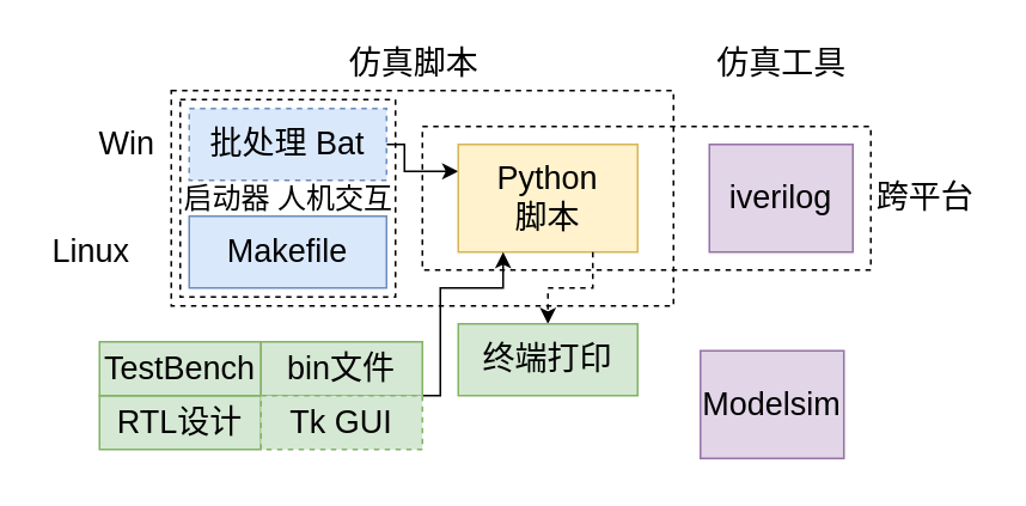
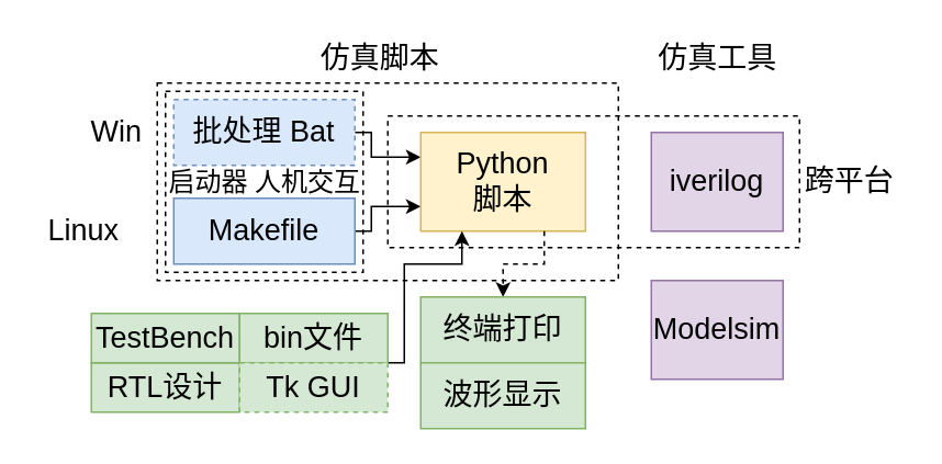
  <mxCell id="0" />
  <mxCell id="1" parent="0" />
  <mxCell id="2" value="" style="rounded=0;whiteSpace=wrap;html=1;fillColor=none;dashed=1;" parent="1" vertex="1"><mxGeometry x="100" y="55" width="120" height="110" as="geometry" /></mxCell>
  <mxCell id="3" value="" style="rounded=0;whiteSpace=wrap;html=1;dashed=1;fontSize=18;fillColor=none;" parent="1" vertex="1"><mxGeometry x="235" y="70" width="250" height="80" as="geometry" /></mxCell>
  <mxCell id="4" value="" style="rounded=0;whiteSpace=wrap;html=1;fontSize=18;fillColor=none;dashed=1;" parent="1" vertex="1"><mxGeometry x="95" y="50" width="280" height="120" as="geometry" /></mxCell>
  <mxCell id="5" value="仿真脚本" style="text;html=1;align=center;verticalAlign=middle;resizable=0;points=[];autosize=1;strokeColor=none;fillColor=none;fontSize=18;" parent="1" vertex="1"><mxGeometry x="185" y="20" width="90" height="30" as="geometry" /></mxCell>
  <mxCell id="6" value="仿真工具" style="text;html=1;align=center;verticalAlign=middle;resizable=0;points=[];autosize=1;strokeColor=none;fillColor=none;fontSize=18;" parent="1" vertex="1"><mxGeometry x="390" y="20" width="90" height="30" as="geometry" /></mxCell>
  <mxCell id="7" value="iverilog" style="whiteSpace=wrap;html=1;fontSize=18;fillColor=#e1d5e7;strokeColor=#9673a6;" parent="1" vertex="1"><mxGeometry x="395" y="80" width="80" height="60" as="geometry" /></mxCell>
  <mxCell id="8" style="edgeStyle=orthogonalEdgeStyle;rounded=0;orthogonalLoop=1;jettySize=auto;html=1;exitX=1;exitY=0.5;exitDx=0;exitDy=0;entryX=0;entryY=0.25;entryDx=0;entryDy=0;" parent="1" source="9" target="12" edge="1"><mxGeometry relative="1" as="geometry"><Array as="points"><mxPoint x="225" y="80" /><mxPoint x="225" y="95" /></Array></mxGeometry></mxCell>
  <mxCell id="9" value="批处理 Bat" style="whiteSpace=wrap;html=1;fontSize=18;fillColor=#dae8fc;strokeColor=#6c8ebf;dashed=1;" parent="1" vertex="1"><mxGeometry x="105" y="60" width="110" height="40" as="geometry" /></mxCell>
+ <mxCell id="10" style="edgeStyle=orthogonalEdgeStyle;rounded=0;orthogonalLoop=1;jettySize=auto;html=1;exitX=1;exitY=0.5;exitDx=0;exitDy=0;entryX=0;entryY=0.75;entryDx=0;entryDy=0;" parent="1" source="11" target="12" edge="1"><mxGeometry relative="1" as="geometry"><Array as="points"><mxPoint x="225" y="140" /><mxPoint x="225" y="125" /></Array></mxGeometry></mxCell>
  <mxCell id="11" value="Makefile" style="whiteSpace=wrap;html=1;fontSize=18;fillColor=#dae8fc;strokeColor=#6c8ebf;" parent="1" vertex="1"><mxGeometry x="105" y="120" width="110" height="40" as="geometry" /></mxCell>
  <mxCell id="12" value="Python&lt;br&gt;脚本" style="whiteSpace=wrap;html=1;fontSize=18;fillColor=#fff2cc;strokeColor=#d6b656;" parent="1" vertex="1"><mxGeometry x="255" y="80" width="100" height="60" as="geometry" /></mxCell>
  <mxCell id="13" value="Win" style="text;html=1;align=center;verticalAlign=middle;resizable=0;points=[];autosize=1;strokeColor=none;fillColor=none;fontSize=18;" parent="1" vertex="1"><mxGeometry x="45" y="65" width="50" height="30" as="geometry" /></mxCell>
  <mxCell id="14" value="Linux" style="text;html=1;align=center;verticalAlign=middle;resizable=0;points=[];autosize=1;strokeColor=none;fillColor=none;fontSize=18;" parent="1" vertex="1"><mxGeometry x="20" y="125" width="60" height="30" as="geometry" /></mxCell>
  <mxCell id="15" value="跨平台" style="text;html=1;align=center;verticalAlign=middle;resizable=0;points=[];autosize=1;strokeColor=none;fillColor=none;fontSize=18;" parent="1" vertex="1"><mxGeometry x="480" y="95" width="70" height="30" as="geometry" /></mxCell>
  <mxCell id="16" value="启动器 人机交互" style="text;html=1;align=center;verticalAlign=middle;resizable=0;points=[];autosize=1;strokeColor=none;fillColor=none;fontSize=16;" parent="1" vertex="1"><mxGeometry x="95" y="100" width="130" height="20" as="geometry" /></mxCell>
  <mxCell id="17" value="RTL设计" style="rounded=0;whiteSpace=wrap;html=1;fontSize=18;fillColor=#d5e8d4;strokeColor=#82b366;" parent="1" vertex="1"><mxGeometry x="55" y="220" width="90" height="30" as="geometry" /></mxCell>
  <mxCell id="18" value="TestBench" style="whiteSpace=wrap;html=1;fontSize=18;fillColor=#d5e8d4;strokeColor=#82b366;" parent="1" vertex="1"><mxGeometry x="55" y="190" width="90" height="30" as="geometry" /></mxCell>
  <mxCell id="19" style="edgeStyle=orthogonalEdgeStyle;rounded=0;orthogonalLoop=1;jettySize=auto;html=1;exitX=0.75;exitY=1;exitDx=0;exitDy=0;entryX=0.5;entryY=0;entryDx=0;entryDy=0;fontSize=18;dashed=1;" parent="1" source="12" target="20" edge="1"><mxGeometry relative="1" as="geometry"><Array as="points"><mxPoint x="330" y="160" /><mxPoint x="305" y="160" /></Array></mxGeometry></mxCell>
  <mxCell id="20" value="终端打印" style="rounded=0;whiteSpace=wrap;html=1;fontSize=18;fillColor=#d5e8d4;strokeColor=#82b366;" parent="1" vertex="1"><mxGeometry x="255" y="180" width="100" height="40" as="geometry" /></mxCell>
+ <mxCell id="21" value="波形显示" style="whiteSpace=wrap;html=1;fontSize=18;fillColor=#d5e8d4;strokeColor=#82b366;" parent="1" vertex="1"><mxGeometry x="255" y="220" width="100" height="40" as="geometry" /></mxCell>
  <mxCell id="22" style="edgeStyle=orthogonalEdgeStyle;rounded=0;orthogonalLoop=1;jettySize=auto;html=1;exitX=1;exitY=1;exitDx=0;exitDy=0;entryX=0.25;entryY=1;entryDx=0;entryDy=0;" edge="1" parent="1" source="23" target="12"><mxGeometry relative="1" as="geometry"><Array as="points"><mxPoint x="245" y="220" /><mxPoint x="245" y="160" /><mxPoint x="280" y="160" /></Array></mxGeometry></mxCell>
  <mxCell id="23" value="bin文件" style="rounded=0;whiteSpace=wrap;html=1;fillColor=#d5e8d4;strokeColor=#82b366;fontSize=18;" parent="1" vertex="1"><mxGeometry x="145" y="190" width="90" height="30" as="geometry" /></mxCell>
  <mxCell id="24" value="Tk GUI" style="rounded=0;whiteSpace=wrap;html=1;fillColor=#d5e8d4;strokeColor=#82b366;fontSize=18;dashed=1;" parent="1" vertex="1"><mxGeometry x="145" y="220" width="90" height="30" as="geometry" /></mxCell>
- <mxCell id="25" value="Modelsim" style="whiteSpace=wrap;html=1;fontSize=18;fillColor=#e1d5e7;strokeColor=#9673a6;" vertex="1" parent="1"><mxGeometry x="390" y="195" width="80" height="60" as="geometry" /></mxCell>
+ <mxCell id="25" value="Modelsim" style="whiteSpace=wrap;html=1;fontSize=18;fillColor=#e1d5e7;strokeColor=#9673a6;" vertex="1" parent="1"><mxGeometry x="395" y="170" width="80" height="60" as="geometry" /></mxCell>
